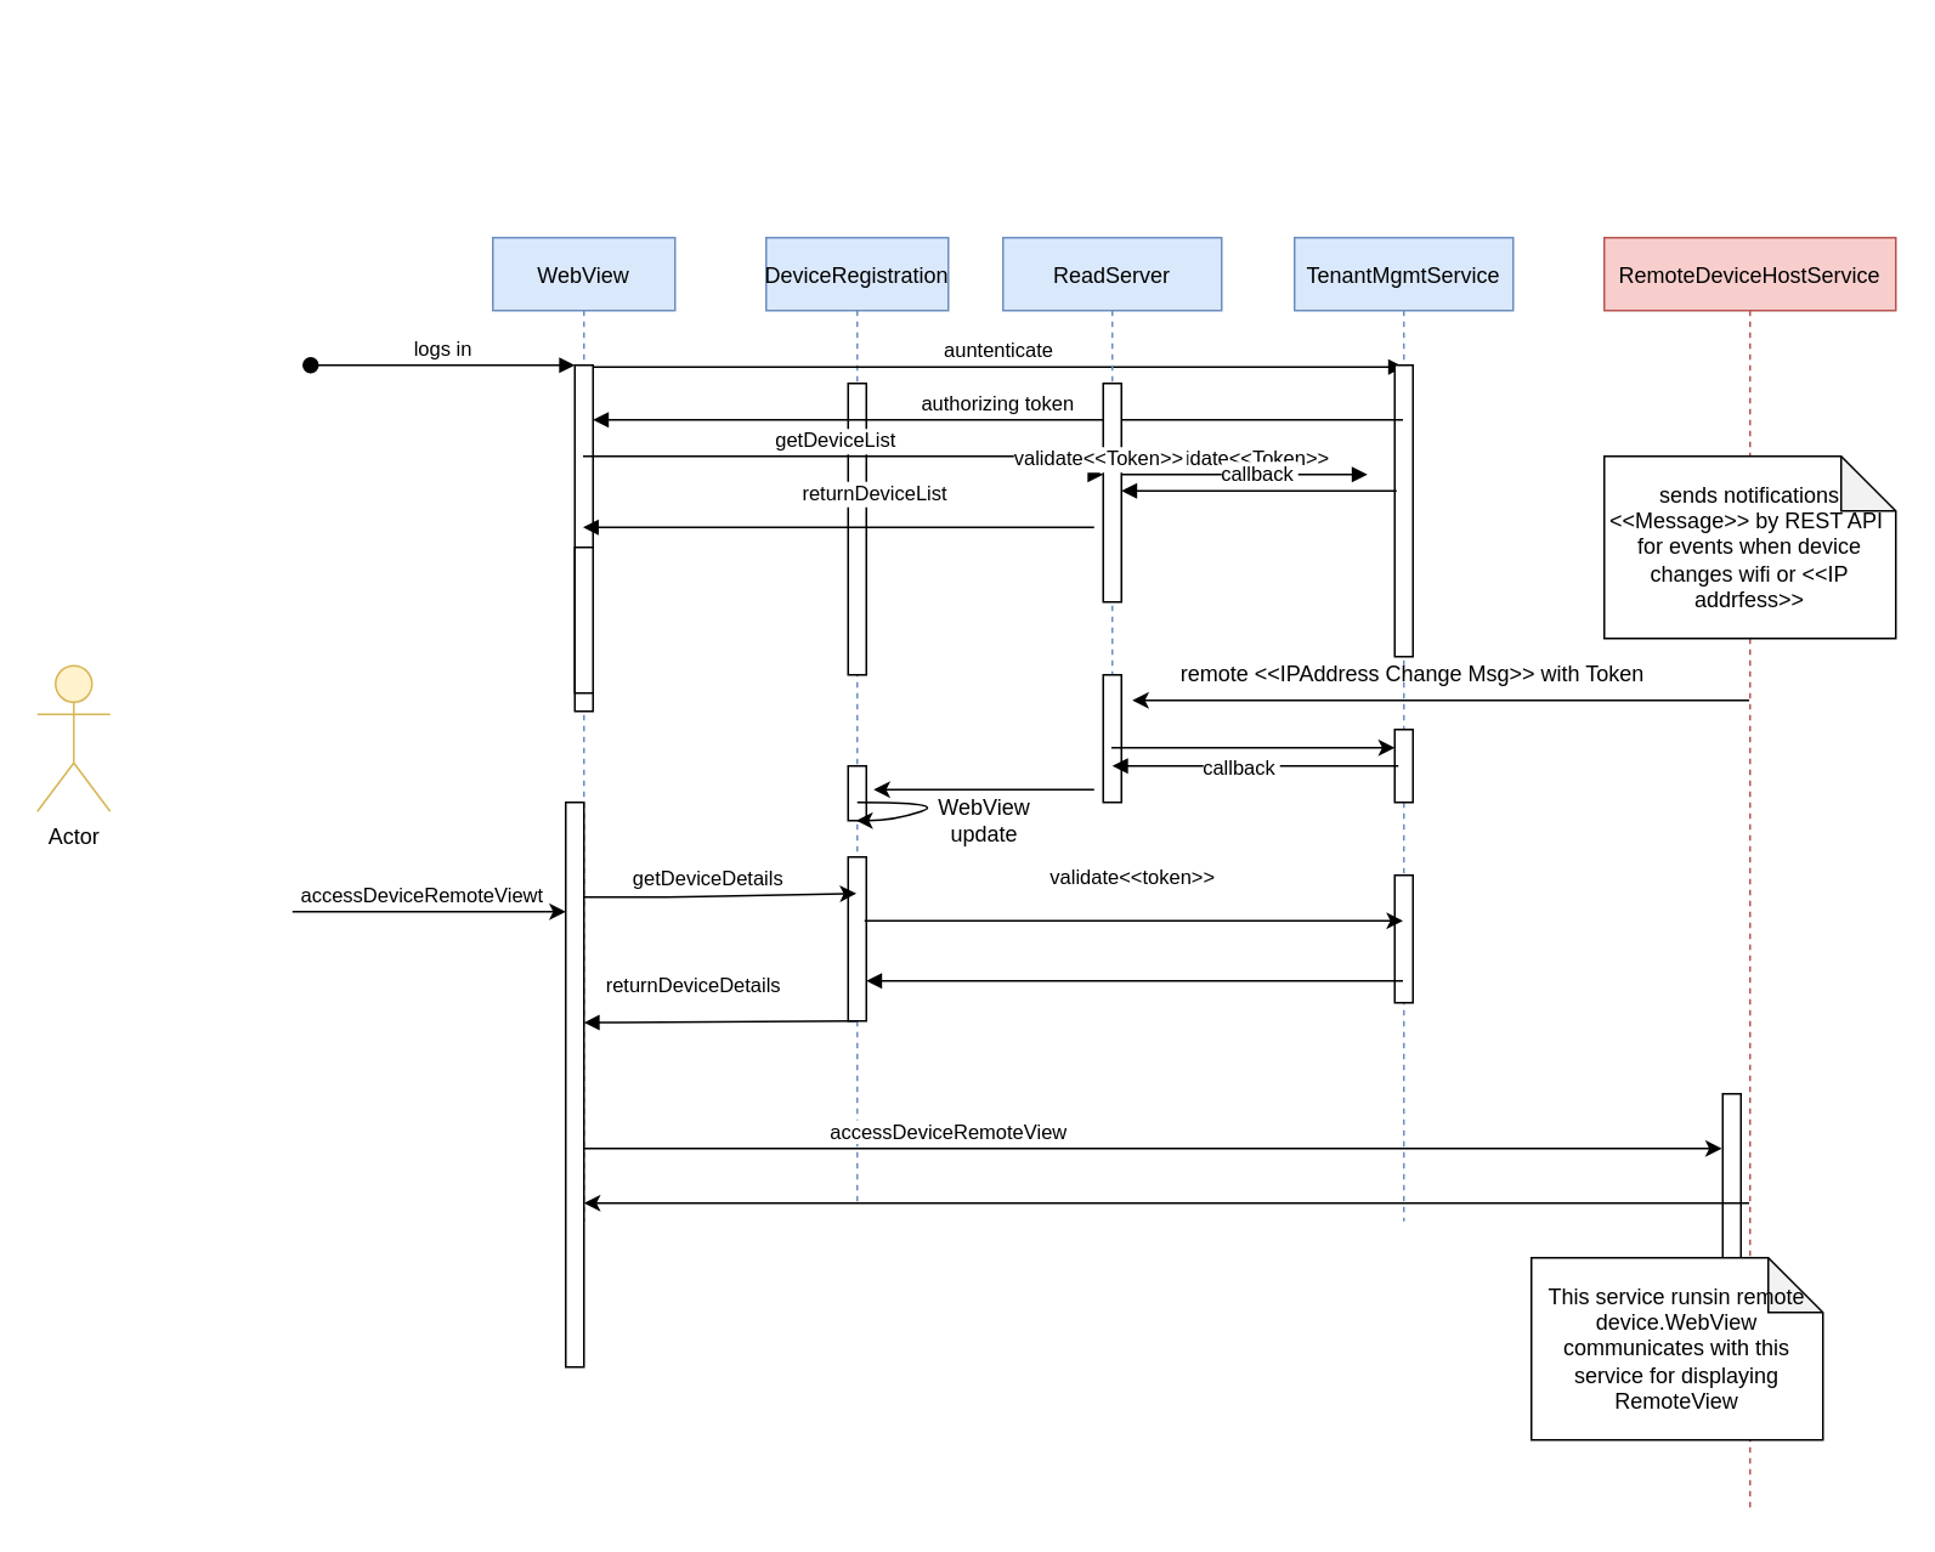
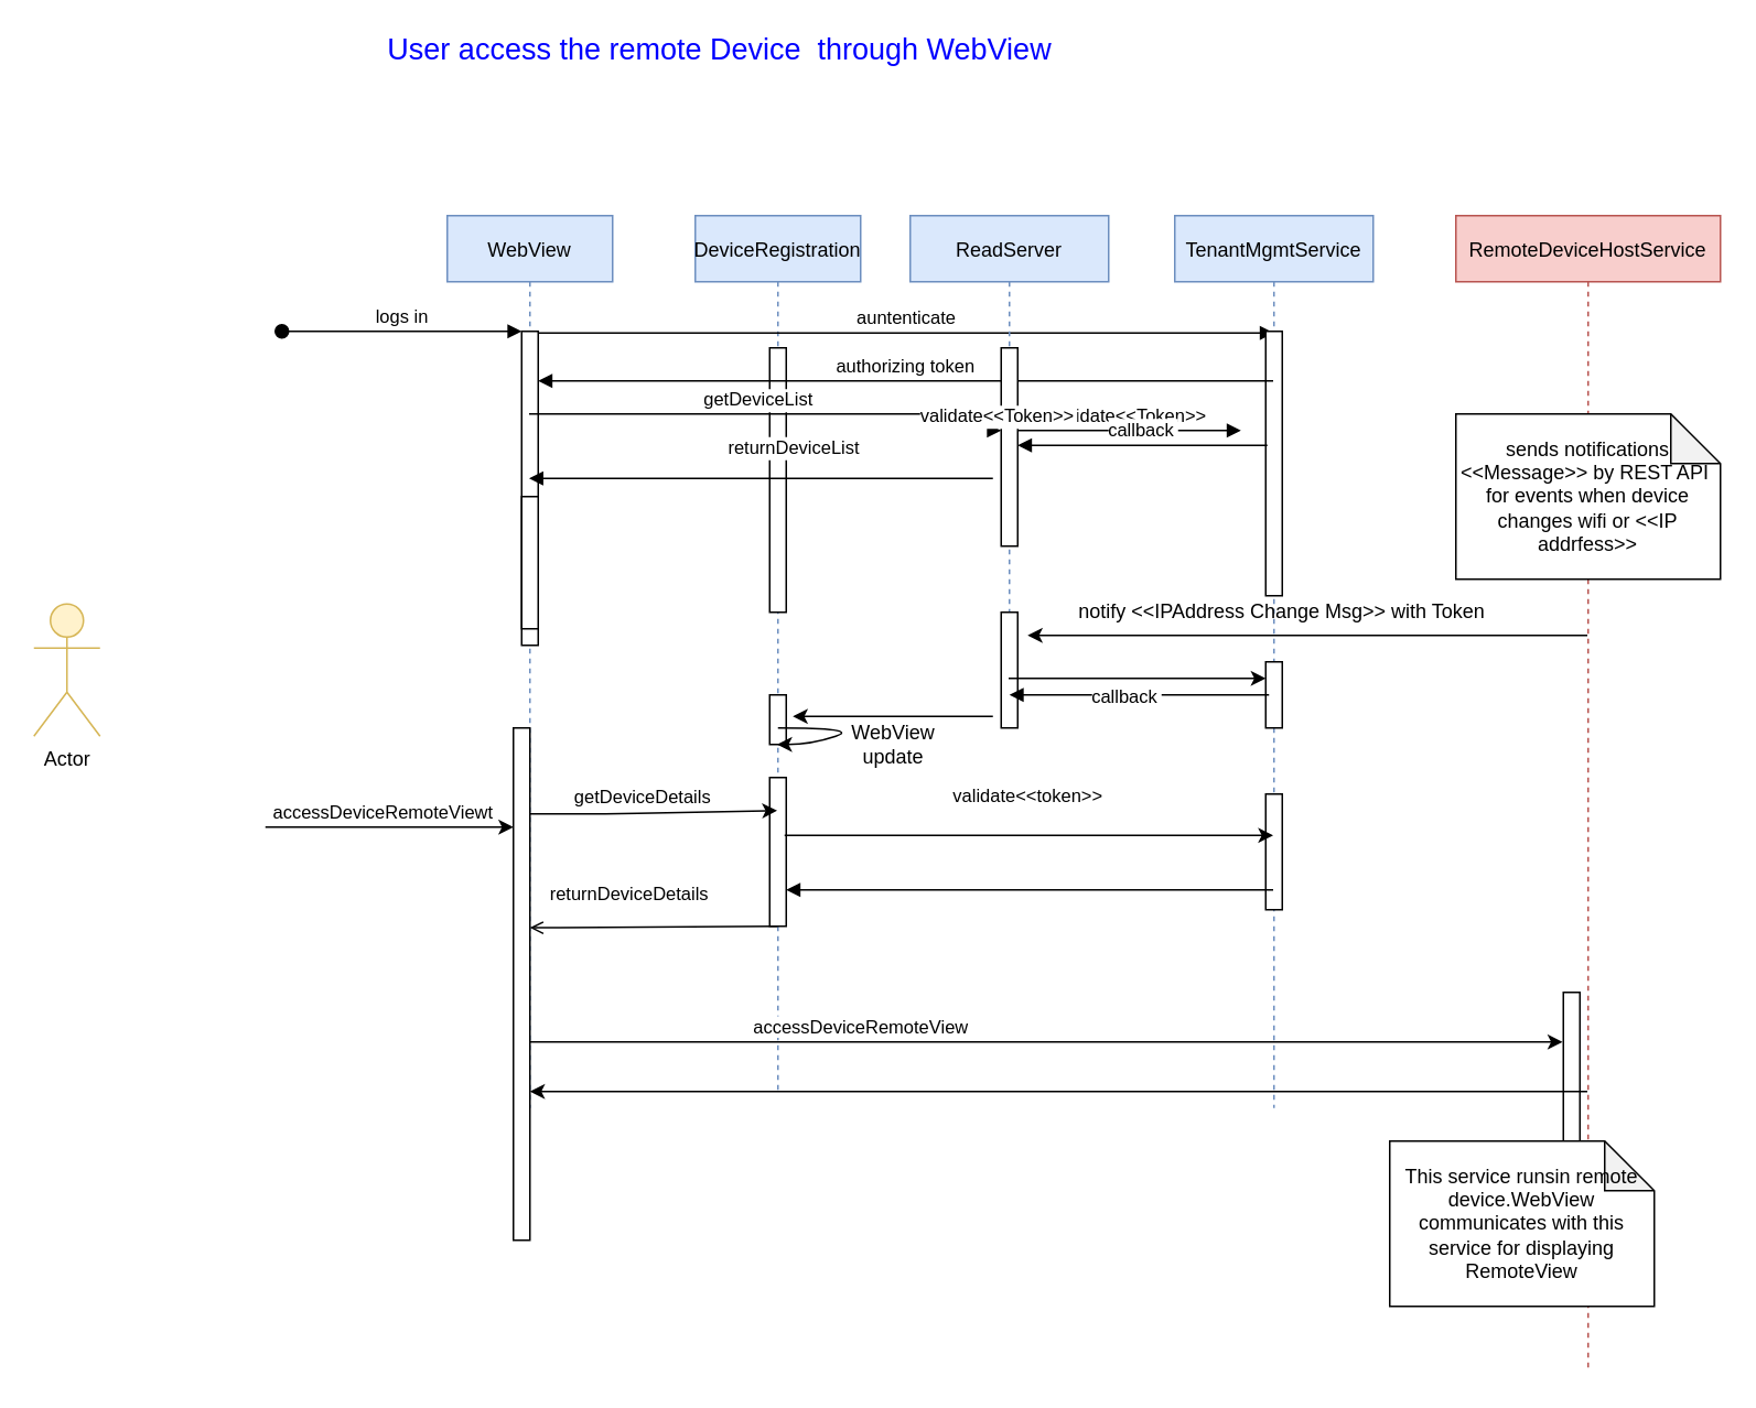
  <mxCell id="0" />
  <mxCell id="1" parent="0" />
  <mxCell id="2" value="WebView" style="shape=umlLifeline;perimeter=lifelinePerimeter;container=1;collapsible=0;recursiveResize=0;rounded=0;shadow=0;strokeWidth=1;fillColor=#dae8fc;strokeColor=#6c8ebf;" parent="1" vertex="1"><mxGeometry x="270" y="130" width="100" height="540" as="geometry" /></mxCell>
  <mxCell id="3" value="" style="points=[];perimeter=orthogonalPerimeter;rounded=0;shadow=0;strokeWidth=1;" parent="2" vertex="1"><mxGeometry x="45" y="70" width="10" height="190" as="geometry" /></mxCell>
  <mxCell id="4" value="logs in" style="verticalAlign=bottom;startArrow=oval;endArrow=block;startSize=8;shadow=0;strokeWidth=1;" parent="2" target="3" edge="1"><mxGeometry relative="1" as="geometry"><mxPoint x="-100" y="70" as="sourcePoint" /></mxGeometry></mxCell>
  <mxCell id="5" value="" style="points=[];perimeter=orthogonalPerimeter;rounded=0;shadow=0;strokeWidth=1;" parent="2" vertex="1"><mxGeometry x="45" y="170" width="10" height="80" as="geometry" /></mxCell>
  <mxCell id="6" value="DeviceRegistration" style="shape=umlLifeline;perimeter=lifelinePerimeter;container=1;collapsible=0;recursiveResize=0;rounded=0;shadow=0;strokeWidth=1;fillColor=#dae8fc;strokeColor=#6c8ebf;" parent="1" vertex="1"><mxGeometry x="420" y="130" width="100" height="530" as="geometry" /></mxCell>
  <mxCell id="7" value="" style="points=[];perimeter=orthogonalPerimeter;rounded=0;shadow=0;strokeWidth=1;" parent="6" vertex="1"><mxGeometry x="45" y="80" width="10" height="160" as="geometry" /></mxCell>
  <mxCell id="8" value="" style="points=[];perimeter=orthogonalPerimeter;rounded=0;shadow=0;strokeWidth=1;" vertex="1" parent="6"><mxGeometry x="45" y="340" width="10" height="90" as="geometry" /></mxCell>
  <mxCell id="9" value="" style="points=[];perimeter=orthogonalPerimeter;rounded=0;shadow=0;strokeWidth=1;" vertex="1" parent="6"><mxGeometry x="45" y="290" width="10" height="30" as="geometry" /></mxCell>
  <mxCell id="10" value="auntenticate" style="verticalAlign=bottom;endArrow=block;entryX=0.5;entryY=0.006;shadow=0;strokeWidth=1;entryDx=0;entryDy=0;entryPerimeter=0;" parent="1" source="3" target="13" edge="1"><mxGeometry relative="1" as="geometry"><mxPoint x="475" y="230" as="sourcePoint" /></mxGeometry></mxCell>
  <mxCell id="11" value="Actor" style="shape=umlActor;verticalLabelPosition=bottom;verticalAlign=top;html=1;outlineConnect=0;fillColor=#fff2cc;strokeColor=#d6b656;" vertex="1" parent="1"><mxGeometry x="20" y="365" width="40" height="80" as="geometry" /></mxCell>
  <mxCell id="12" value="TenantMgmtService" style="shape=umlLifeline;perimeter=lifelinePerimeter;container=1;collapsible=0;recursiveResize=0;rounded=0;shadow=0;strokeWidth=1;fillColor=#dae8fc;strokeColor=#6c8ebf;" vertex="1" parent="1"><mxGeometry x="710" y="130" width="120" height="540" as="geometry" /></mxCell>
  <mxCell id="13" value="" style="points=[];perimeter=orthogonalPerimeter;rounded=0;shadow=0;strokeWidth=1;" vertex="1" parent="12"><mxGeometry x="55" y="70" width="10" height="160" as="geometry" /></mxCell>
  <mxCell id="14" value="" style="points=[];perimeter=orthogonalPerimeter;rounded=0;shadow=0;strokeWidth=1;" vertex="1" parent="12"><mxGeometry x="55" y="350" width="10" height="70" as="geometry" /></mxCell>
  <mxCell id="15" value="" style="points=[];perimeter=orthogonalPerimeter;rounded=0;shadow=0;strokeWidth=1;" vertex="1" parent="12"><mxGeometry x="55" y="270" width="10" height="40" as="geometry" /></mxCell>
+ <mxCell id="16" value="&lt;font style=&quot;font-size: 18px&quot; color=&quot;#0000ff&quot;&gt;User access the remote Device&amp;nbsp; through WebView&lt;/font&gt;" style="text;html=1;strokeColor=none;fillColor=none;align=center;verticalAlign=middle;whiteSpace=wrap;rounded=0;" vertex="1" parent="1"><mxGeometry x="210" y="20" width="450" height="20" as="geometry" /></mxCell>
  <mxCell id="17" value="ReadServer" style="shape=umlLifeline;perimeter=lifelinePerimeter;container=1;collapsible=0;recursiveResize=0;rounded=0;shadow=0;strokeWidth=1;fillColor=#dae8fc;strokeColor=#6c8ebf;" vertex="1" parent="1"><mxGeometry x="550" y="130" width="120" height="300" as="geometry" /></mxCell>
  <mxCell id="18" value="RemoteDeviceHostService" style="shape=umlLifeline;perimeter=lifelinePerimeter;container=1;collapsible=0;recursiveResize=0;rounded=0;shadow=0;strokeWidth=1;fillColor=#f8cecc;strokeColor=#b85450;" vertex="1" parent="1"><mxGeometry x="880" y="130" width="160" height="700" as="geometry" /></mxCell>
  <mxCell id="19" value="" style="points=[];perimeter=orthogonalPerimeter;rounded=0;shadow=0;strokeWidth=1;" vertex="1" parent="18"><mxGeometry x="65" y="470" width="10" height="150" as="geometry" /></mxCell>
  <mxCell id="20" value="This service runsin remote device.WebView communicates with this service for displaying RemoteView" style="shape=note;whiteSpace=wrap;html=1;backgroundOutline=1;darkOpacity=0.05;" vertex="1" parent="18"><mxGeometry x="-40" y="560" width="160" height="100" as="geometry" /></mxCell>
  <mxCell id="21" value="sends notifications &amp;lt;&amp;lt;Message&amp;gt;&amp;gt; by REST API&amp;nbsp; for events when device changes wifi or &amp;lt;&amp;lt;IP addrfess&amp;gt;&amp;gt;" style="shape=note;whiteSpace=wrap;html=1;backgroundOutline=1;darkOpacity=0.05;" vertex="1" parent="18"><mxGeometry y="120" width="160" height="100" as="geometry" /></mxCell>
  <mxCell id="22" value="authorizing token" style="verticalAlign=bottom;endArrow=block;shadow=0;strokeWidth=1;" edge="1" parent="1" source="12" target="3"><mxGeometry relative="1" as="geometry"><mxPoint x="475" y="260" as="sourcePoint" /><mxPoint x="340" y="260" as="targetPoint" /><Array as="points"><mxPoint x="530" y="230" /></Array></mxGeometry></mxCell>
  <mxCell id="23" value="getDeviceList" style="verticalAlign=bottom;endArrow=block;shadow=0;strokeWidth=1;" edge="1" parent="1" source="2"><mxGeometry x="0.002" relative="1" as="geometry"><mxPoint x="350" y="240" as="sourcePoint" /><mxPoint x="597" y="250" as="targetPoint" /><Array as="points"><mxPoint x="520" y="250" /></Array><mxPoint as="offset" /></mxGeometry></mxCell>
  <mxCell id="24" value="validate&lt;&lt;Token&gt;&gt;" style="verticalAlign=bottom;endArrow=block;shadow=0;strokeWidth=1;" edge="1" parent="1" source="37"><mxGeometry x="0.002" relative="1" as="geometry"><mxPoint x="600" y="260" as="sourcePoint" /><mxPoint x="750" y="260" as="targetPoint" /><Array as="points"><mxPoint x="720" y="260" /></Array><mxPoint as="offset" /></mxGeometry></mxCell>
  <mxCell id="25" value="callback" style="verticalAlign=bottom;endArrow=block;shadow=0;strokeWidth=1;exitX=0.1;exitY=0.431;exitDx=0;exitDy=0;exitPerimeter=0;" edge="1" parent="1" source="13" target="37"><mxGeometry relative="1" as="geometry"><mxPoint x="750" y="279.5" as="sourcePoint" /><mxPoint x="610" y="279.5" as="targetPoint" /></mxGeometry></mxCell>
  <mxCell id="26" value="returnDeviceList" style="verticalAlign=bottom;endArrow=block;shadow=0;strokeWidth=1;exitX=0.1;exitY=0.431;exitDx=0;exitDy=0;exitPerimeter=0;" edge="1" parent="1" target="2"><mxGeometry x="-0.144" y="-9" relative="1" as="geometry"><mxPoint x="600" y="288.96" as="sourcePoint" /><mxPoint x="440" y="291.04" as="targetPoint" /><mxPoint as="offset" /></mxGeometry></mxCell>
  <mxCell id="27" value="" style="endArrow=classic;html=1;entryX=0.9;entryY=0.738;entryDx=0;entryDy=0;entryPerimeter=0;" edge="1" parent="1"><mxGeometry width="50" height="50" relative="1" as="geometry"><mxPoint x="315" y="491.92" as="sourcePoint" /><mxPoint x="469.5" y="490" as="targetPoint" /><Array as="points"><mxPoint x="375.5" y="491.92" /></Array></mxGeometry></mxCell>
  <mxCell id="28" value="getDeviceDetails" style="edgeLabel;html=1;align=center;verticalAlign=middle;resizable=0;points=[];" vertex="1" connectable="0" parent="27"><mxGeometry x="-0.062" y="-3" relative="1" as="geometry"><mxPoint y="-12.76" as="offset" /></mxGeometry></mxCell>
  <mxCell id="29" value="" style="endArrow=classic;html=1;" edge="1" parent="1"><mxGeometry width="50" height="50" relative="1" as="geometry"><mxPoint x="160" y="500" as="sourcePoint" /><mxPoint x="310" y="500" as="targetPoint" /></mxGeometry></mxCell>
  <mxCell id="30" value="accessDeviceRemoteViewt" style="edgeLabel;html=1;align=center;verticalAlign=middle;resizable=0;points=[];" vertex="1" connectable="0" parent="29"><mxGeometry x="-0.457" y="-3" relative="1" as="geometry"><mxPoint x="29" y="-13" as="offset" /></mxGeometry></mxCell>
- <mxCell id="31" value="returnDeviceDetails" style="verticalAlign=bottom;endArrow=block;entryX=0.5;entryY=0.798;shadow=0;strokeWidth=1;entryDx=0;entryDy=0;entryPerimeter=0;" edge="1" parent="1" source="6" target="2"><mxGeometry x="0.202" y="-11" relative="1" as="geometry"><mxPoint x="480" y="350" as="sourcePoint" /><mxPoint x="320" y="352.08" as="targetPoint" /><Array as="points"><mxPoint x="470" y="560" /></Array><mxPoint as="offset" /></mxGeometry></mxCell>
+ <mxCell id="31" value="returnDeviceDetails" style="verticalAlign=bottom;endArrow=open;entryX=0.5;entryY=0.798;shadow=0;strokeWidth=1;entryDx=0;entryDy=0;entryPerimeter=0;" edge="1" parent="1" source="6" target="2"><mxGeometry x="0.202" y="-11" relative="1" as="geometry"><mxPoint x="480" y="350" as="sourcePoint" /><mxPoint x="320" y="352.08" as="targetPoint" /><Array as="points"><mxPoint x="470" y="560" /></Array><mxPoint as="offset" /></mxGeometry></mxCell>
  <mxCell id="32" value="" style="endArrow=classic;html=1;exitX=0.9;exitY=0.389;exitDx=0;exitDy=0;exitPerimeter=0;" edge="1" parent="1" source="8" target="12"><mxGeometry width="50" height="50" relative="1" as="geometry"><mxPoint x="600" y="360" as="sourcePoint" /><mxPoint x="760" y="340" as="targetPoint" /><Array as="points"><mxPoint x="620" y="505" /></Array></mxGeometry></mxCell>
  <mxCell id="33" value="validate&lt;&lt;token&gt;&gt;" style="verticalAlign=bottom;endArrow=block;shadow=0;strokeWidth=1;" edge="1" parent="1" source="12" target="8"><mxGeometry x="0.083" y="-49" relative="1" as="geometry"><mxPoint x="760" y="350" as="sourcePoint" /><mxPoint x="600" y="352.08" as="targetPoint" /><Array as="points"><mxPoint x="610" y="538" /></Array><mxPoint x="11" y="1" as="offset" /></mxGeometry></mxCell>
  <mxCell id="34" value="" style="endArrow=classic;html=1;" edge="1" parent="1"><mxGeometry width="50" height="50" relative="1" as="geometry"><mxPoint x="320" y="630" as="sourcePoint" /><mxPoint x="944.5" y="630" as="targetPoint" /></mxGeometry></mxCell>
  <mxCell id="35" value="accessDeviceRemoteView" style="edgeLabel;html=1;align=center;verticalAlign=middle;resizable=0;points=[];" vertex="1" connectable="0" parent="34"><mxGeometry x="-0.457" y="-3" relative="1" as="geometry"><mxPoint x="29" y="-13" as="offset" /></mxGeometry></mxCell>
  <mxCell id="36" value="" style="points=[];perimeter=orthogonalPerimeter;rounded=0;shadow=0;strokeWidth=1;" vertex="1" parent="1"><mxGeometry x="310" y="440" width="10" height="310" as="geometry" /></mxCell>
  <mxCell id="37" value="" style="points=[];perimeter=orthogonalPerimeter;rounded=0;shadow=0;strokeWidth=1;" vertex="1" parent="1"><mxGeometry x="605" y="210" width="10" height="120" as="geometry" /></mxCell>
  <mxCell id="38" value="validate&lt;&lt;Token&gt;&gt;" style="verticalAlign=bottom;endArrow=block;shadow=0;strokeWidth=1;" edge="1" parent="1" target="37"><mxGeometry x="0.002" relative="1" as="geometry"><mxPoint x="600" y="260" as="sourcePoint" /><mxPoint x="750" y="260" as="targetPoint" /><Array as="points" /><mxPoint as="offset" /></mxGeometry></mxCell>
  <mxCell id="39" value="" style="endArrow=classic;html=1;" edge="1" parent="1" source="18" target="36"><mxGeometry width="50" height="50" relative="1" as="geometry"><mxPoint x="600" y="560" as="sourcePoint" /><mxPoint x="323" y="650" as="targetPoint" /><Array as="points"><mxPoint x="720" y="660" /></Array></mxGeometry></mxCell>
  <mxCell id="40" value="" style="endArrow=classic;html=1;entryX=1.6;entryY=0.2;entryDx=0;entryDy=0;entryPerimeter=0;" edge="1" parent="1" source="18" target="41"><mxGeometry width="50" height="50" relative="1" as="geometry"><mxPoint x="600" y="450" as="sourcePoint" /><mxPoint x="650" y="400" as="targetPoint" /></mxGeometry></mxCell>
  <mxCell id="41" value="" style="points=[];perimeter=orthogonalPerimeter;rounded=0;shadow=0;strokeWidth=1;" vertex="1" parent="1"><mxGeometry x="605" y="370" width="10" height="70" as="geometry" /></mxCell>
- <mxCell id="42" value="remote &amp;lt;&amp;lt;IPAddress Change Msg&amp;gt;&amp;gt; with Token" style="text;html=1;strokeColor=none;fillColor=none;align=center;verticalAlign=middle;whiteSpace=wrap;rounded=0;" vertex="1" parent="1"><mxGeometry x="640" y="360" width="270" height="20" as="geometry" /></mxCell>
+ <mxCell id="42" value="notify &amp;lt;&amp;lt;IPAddress Change Msg&amp;gt;&amp;gt; with Token" style="text;html=1;strokeColor=none;fillColor=none;align=center;verticalAlign=middle;whiteSpace=wrap;rounded=0;" vertex="1" parent="1"><mxGeometry x="640" y="360" width="270" height="20" as="geometry" /></mxCell>
  <mxCell id="43" value="" style="endArrow=classic;html=1;" edge="1" parent="1" source="17" target="15"><mxGeometry width="50" height="50" relative="1" as="geometry"><mxPoint x="600" y="460" as="sourcePoint" /><mxPoint x="650" y="410" as="targetPoint" /><Array as="points"><mxPoint x="680" y="410" /></Array></mxGeometry></mxCell>
  <mxCell id="44" value="callback" style="verticalAlign=bottom;endArrow=block;shadow=0;strokeWidth=1;" edge="1" parent="1"><mxGeometry x="0.108" y="10" relative="1" as="geometry"><mxPoint x="767" y="420" as="sourcePoint" /><mxPoint x="610" y="420" as="targetPoint" /><Array as="points" /><mxPoint as="offset" /></mxGeometry></mxCell>
  <mxCell id="45" value="" style="endArrow=classic;html=1;" edge="1" parent="1"><mxGeometry width="50" height="50" relative="1" as="geometry"><mxPoint x="600" y="433" as="sourcePoint" /><mxPoint x="479" y="433" as="targetPoint" /></mxGeometry></mxCell>
  <mxCell id="46" value="" style="curved=1;endArrow=classic;html=1;" edge="1" parent="1" target="6"><mxGeometry width="50" height="50" relative="1" as="geometry"><mxPoint x="470" y="440" as="sourcePoint" /><mxPoint x="520" y="390" as="targetPoint" /><Array as="points"><mxPoint x="520" y="440" /><mxPoint x="490" y="450" /></Array></mxGeometry></mxCell>
  <mxCell id="47" value="WebView update" style="text;html=1;strokeColor=none;fillColor=none;align=center;verticalAlign=middle;whiteSpace=wrap;rounded=0;" vertex="1" parent="1"><mxGeometry x="510" y="440" width="60" height="20" as="geometry" /></mxCell>
